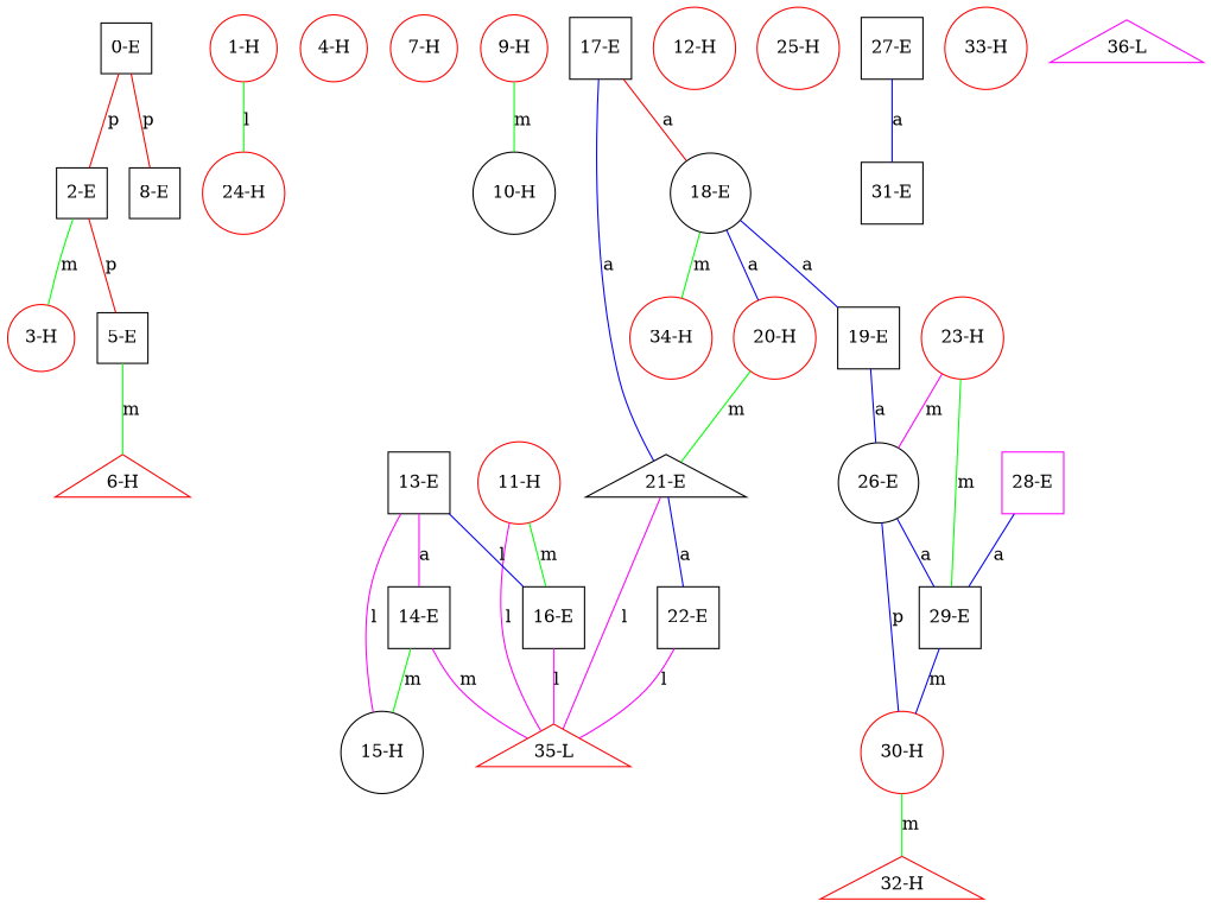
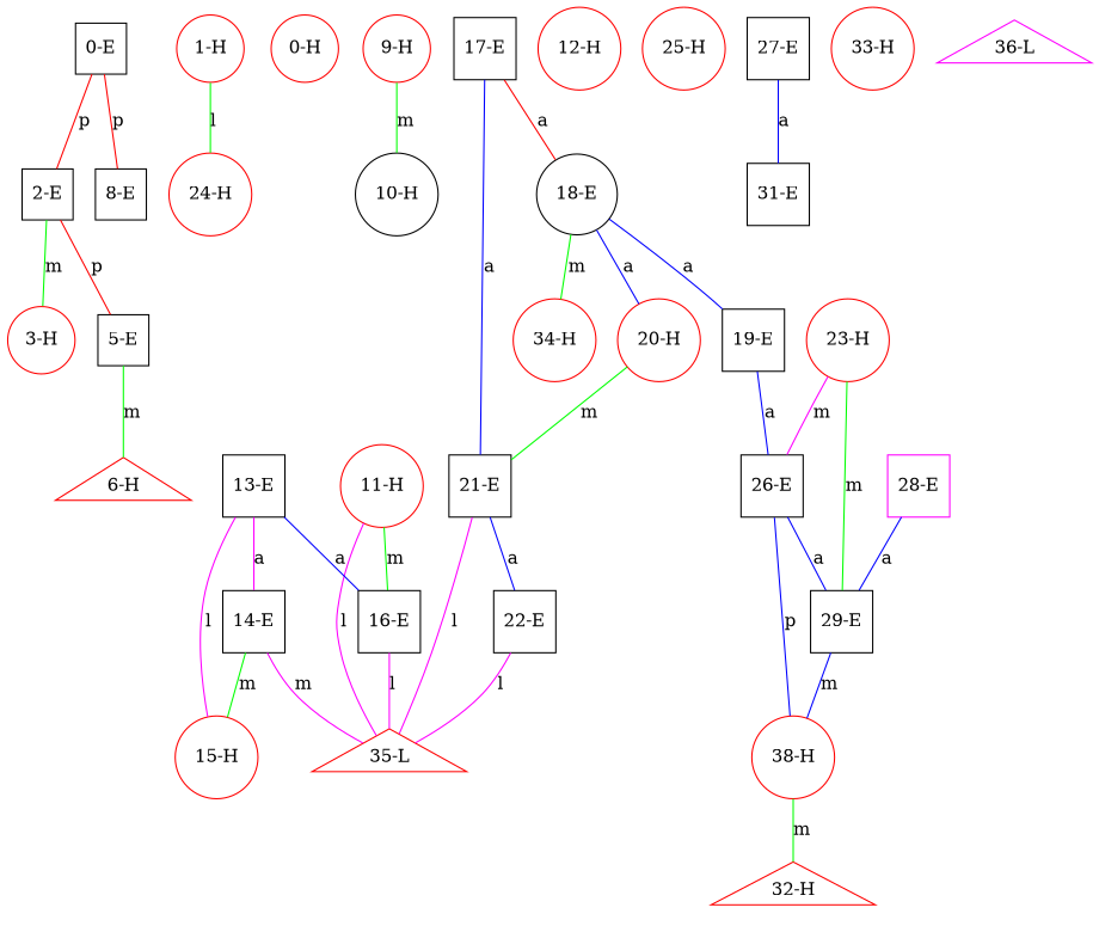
  graph {
    node [color=red shape=circle]
    edge [color=blue]
    n1 [color=black label="0-E" shape=square]
    n2 [color=black label="2-E" shape=square]
    n3 [color=black label="8-E" shape=square]
    n4 [label="3-H"]
    n5 [color=black label="5-E" shape=square]
    n6 [label="1-H"]
    n7 [label="24-H"]
    n8 [label="6-H" shape=triangle]
-   n9 [label="4-H"]
-   n10 [label="7-H"]
+   n10 [label="0-H"]
    n11 [label="9-H"]
    n12 [color=black label="10-H"]
    n13 [label="11-H"]
    n14 [color=black label="16-E" shape=square]
    n15 [label="35-L" shape=triangle]
    n16 [label="12-H"]
    n17 [color=black label="13-E" shape=square]
    n18 [color=black label="14-E" shape=square]
-   n19 [color=black label="15-H"]
+   n19 [label="15-H"]
    n20 [color=black label="17-E" shape=square]
    n21 [color=black label="18-E"]
-   n22 [color=black label="21-E" shape=triangle]
+   n22 [color=black label="21-E" shape=square]
    n23 [color=black label="19-E" shape=square]
    n24 [label="20-H"]
    n25 [label="34-H"]
    n26 [color=black label="22-E" shape=square]
-   n27 [color=black label="26-E"]
+   n27 [color=black label="26-E" shape=square]
    n28 [color=black label="29-E" shape=square]
-   n29 [label="30-H"]
+   n29 [label="38-H"]
    n30 [label="23-H"]
    n31 [label="25-H"]
    n32 [label="32-H" shape=triangle]
    n33 [color=black label="27-E" shape=square]
    n34 [color=black label="31-E" shape=square]
    n35 [color=magenta label="28-E" shape=square]
    n36 [label="33-H"]
    n37 [color=magenta label="36-L" shape=triangle]
    n1 -- n2 [color=red label=p]
    n1 -- n3 [color=red label=p]
    n2 -- n4 [color=green label=m]
    n2 -- n5 [color=red label=p]
    n5 -- n8 [color=green label=m]
    n6 -- n7 [color=green label=l]
    n11 -- n12 [color=green label=m]
    n13 -- n14 [color=green label=m]
    n13 -- n15 [color=magenta label=l]
    n14 -- n15 [color=magenta label=l]
-   n17 -- n14 [label=l]
+   n17 -- n14 [label=a]
    n17 -- n18 [color=magenta label=a]
    n17 -- n19 [color=magenta label=l]
    n18 -- n15 [color=magenta label=m]
    n18 -- n19 [color=green label=m]
    n20 -- n21 [color=red label=a]
    n20 -- n22 [label=a]
    n21 -- n23 [label=a]
    n21 -- n24 [label=a]
    n21 -- n25 [color=green label=m]
    n22 -- n15 [color=magenta label=l]
    n22 -- n26 [label=a]
    n23 -- n27 [label=a]
    n24 -- n22 [color=green label=m]
    n26 -- n15 [color=magenta label=l]
    n27 -- n28 [label=a]
    n27 -- n29 [label=p]
    n28 -- n29 [label=m]
    n29 -- n32 [color=green label=m]
    n30 -- n27 [color=magenta label=m]
    n30 -- n28 [color=green label=m]
    n33 -- n34 [label=a]
    n35 -- n28 [label=a]
  }
